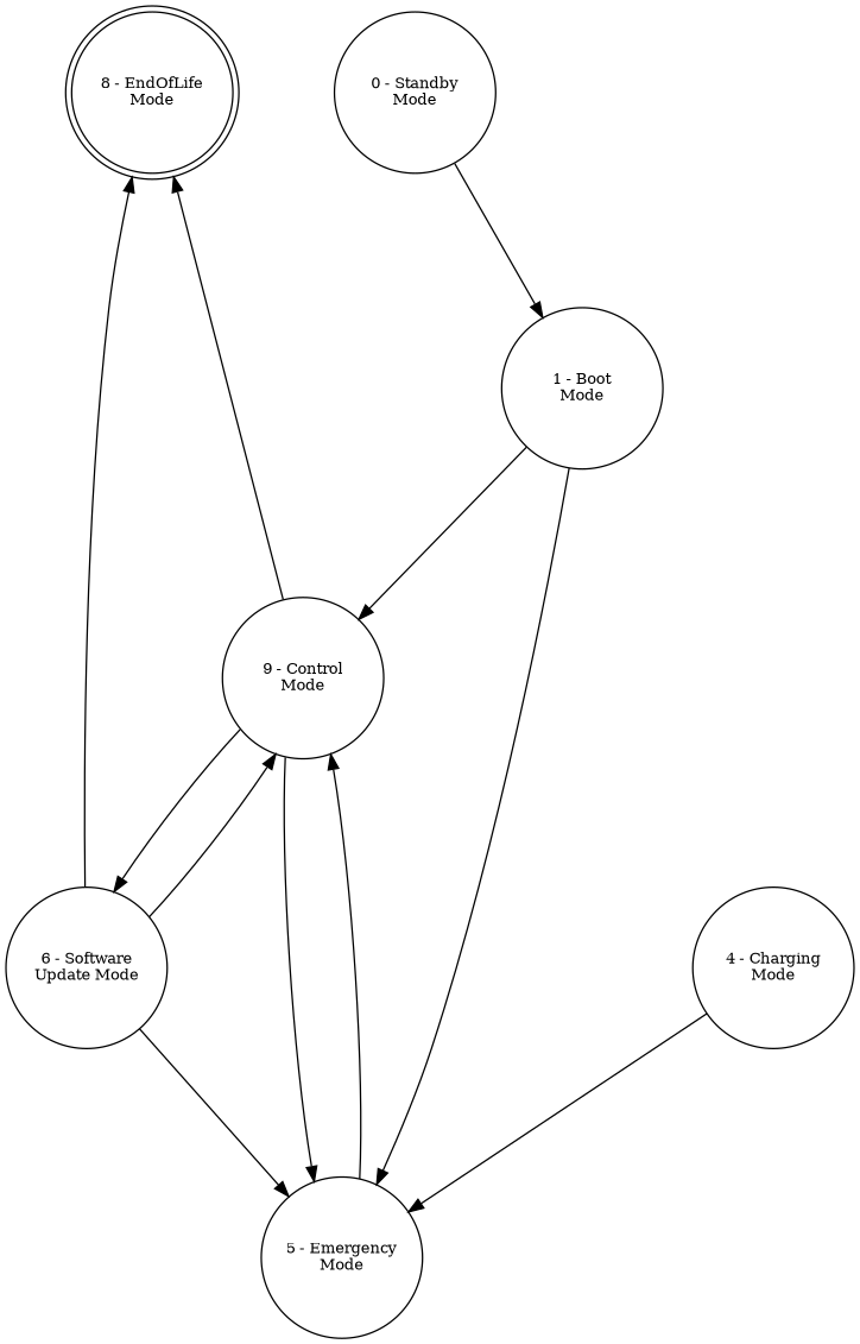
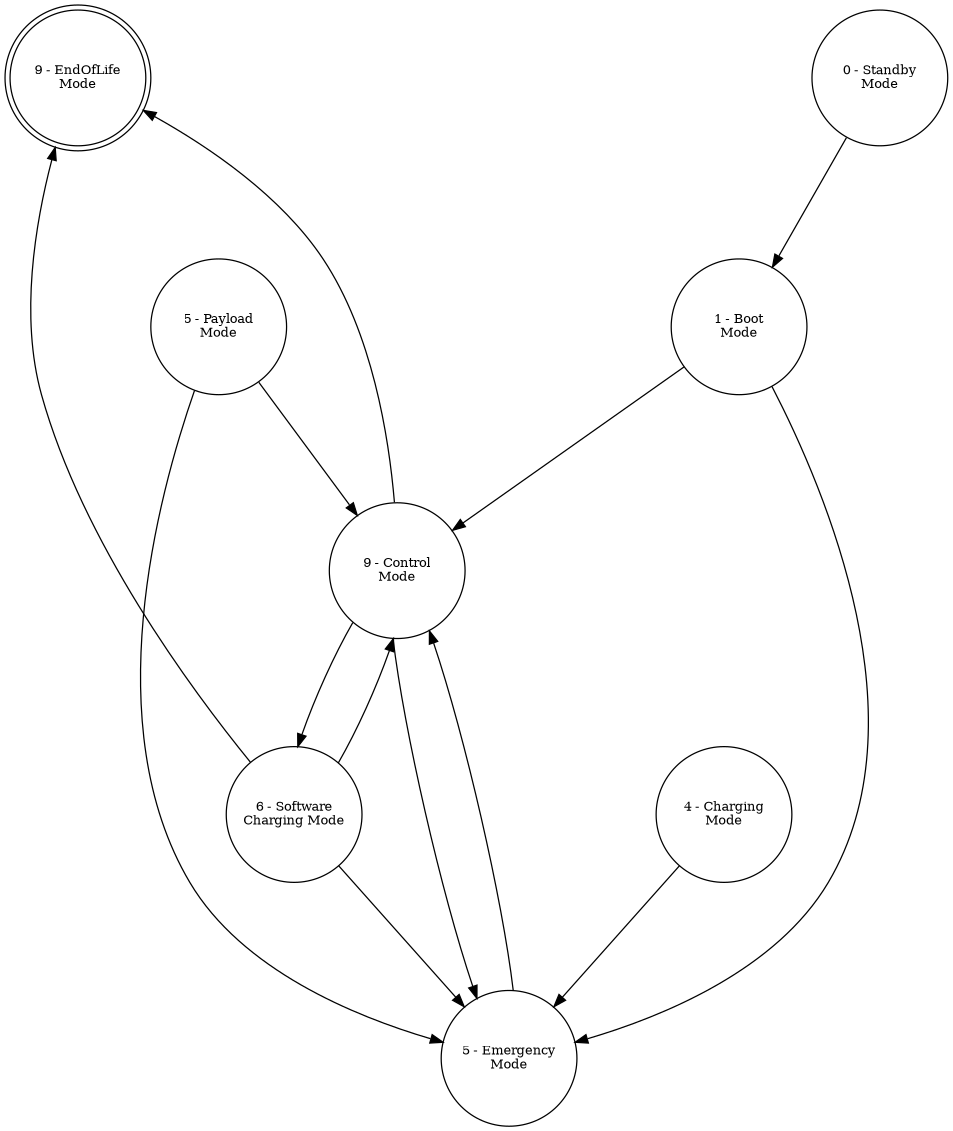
  digraph {
    concentrate=false
    nodesep=0.8
    rankdir=TB
    ranksep=1.2
    splines=true
    node [fillcolor=white fixedsize=true fontsize=10 shape=circle style=filled]
-   n1 [height=1.5 label="8 - EndOfLife\nMode" shape=doublecircle width=1.5]
+   n1 [height=1.5 label="9 - EndOfLife\nMode" shape=doublecircle width=1.5]
    n2 [height=1.5 label="0 - Standby\nMode" width=1.5]
    anchorTopLeft [height=1.5 shape=point style=invis width=0.01]
    n4 [height=1.5 label="1 - Boot\nMode" width=1.5]
    anchorTopRight [height=1.5 shape=point style=invis width=0.01]
    n6 [height=1.5 label="9 - Control\nMode" width=1.5]
    n7 [height=1.5 label="5 - Emergency\nMode" width=1.5]
-   n8 [height=1.5 label="6 - Software\nUpdate Mode" width=1.5]
+   n8 [height=1.5 label="6 - Software\nCharging Mode" width=1.5]
    n9 [height=1.5 label="4 - Charging\nMode" width=1.5]
+   n10 [height=1.5 label="5 - Payload\nMode" width=1.5]
    subgraph sub_1 {
      rank=source
      n1
    }
    subgraph sub_2 {
      rank=source
      n2
    }
    n1 -> anchorTopLeft [style=invis weight=100]
    n2 -> n4
    n2 -> anchorTopRight [style=invis weight=100]
    n4 -> n6
    n4 -> n7
    n6 -> n1
    n6 -> n7
    n6 -> n8
    n7 -> n6 [headport=l]
    n8 -> n1
    n8 -> n6
    n8 -> n7
    n9 -> n7
+   n10 -> n6
+   n10 -> n7
  }
